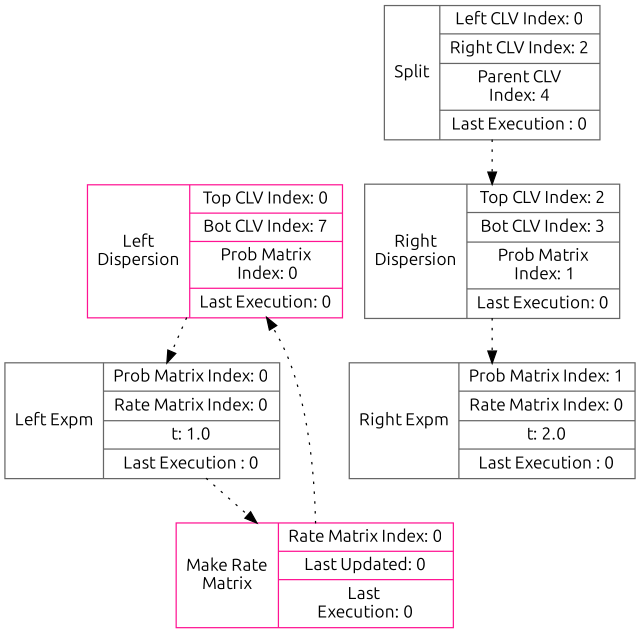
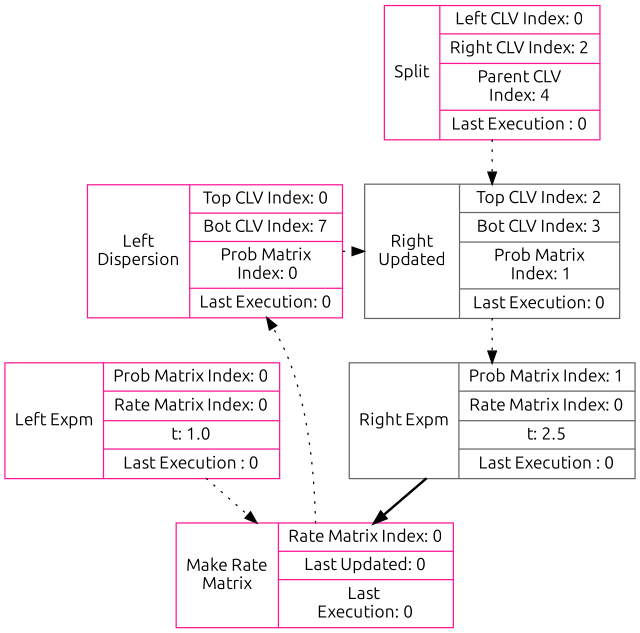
  digraph {
    fontname=Ubuntu
    node [color=deeppink fontname=Ubuntu shape=record]
    edge [fontname=Ubuntu style=dotted]
    n1 [label="Left\nDispersion | {Top CLV Index: 0 | Bot CLV Index: 7 | Prob Matrix\n Index: 0 | Last Execution: 0}"]
-   n2 [color=gray40 label="Right\nDispersion | {Top CLV Index: 2 | Bot CLV Index: 3 | Prob Matrix\n Index: 1 | Last Execution: 0}"]
-   n3 [color=gray40 label="Left Expm | {Prob Matrix Index: 0 | Rate Matrix Index: 0 | t: 1.0\n| Last Execution : 0}"]
-   n4 [color=gray40 label="Right Expm | {Prob Matrix Index: 1 | Rate Matrix Index: 0 | t: 2.0\n| Last Execution : 0}"]
+   n2 [color=gray40 label="Right\nUpdated | {Top CLV Index: 2 | Bot CLV Index: 3 | Prob Matrix\n Index: 1 | Last Execution: 0}"]
+   n3 [label="Left Expm | {Prob Matrix Index: 0 | Rate Matrix Index: 0 | t: 1.0\n| Last Execution : 0}"]
+   n4 [color=gray40 label="Right Expm | {Prob Matrix Index: 1 | Rate Matrix Index: 0 | t: 2.5\n| Last Execution : 0}"]
    n5 [label="Make Rate\nMatrix | {Rate Matrix Index: 0 | Last Updated: 0 | Last \nExecution: 0}"]
-   n6 [color=gray40 label="Split | { Left CLV Index: 0 | Right CLV Index: 2 | Parent CLV\nIndex: 4 | Last Execution : 0}"]
+   n6 [label="Split | { Left CLV Index: 0 | Right CLV Index: 2 | Parent CLV\nIndex: 4 | Last Execution : 0}"]
    subgraph sub_1 {
      rank=same
      n1
      n2
    }
-   n1 -> n3
+   n1 -> n2
    n2 -> n4
    n3 -> n5
+   n4 -> n5 [style=bold]
    n5 -> n1
    n6 -> n2
  }
